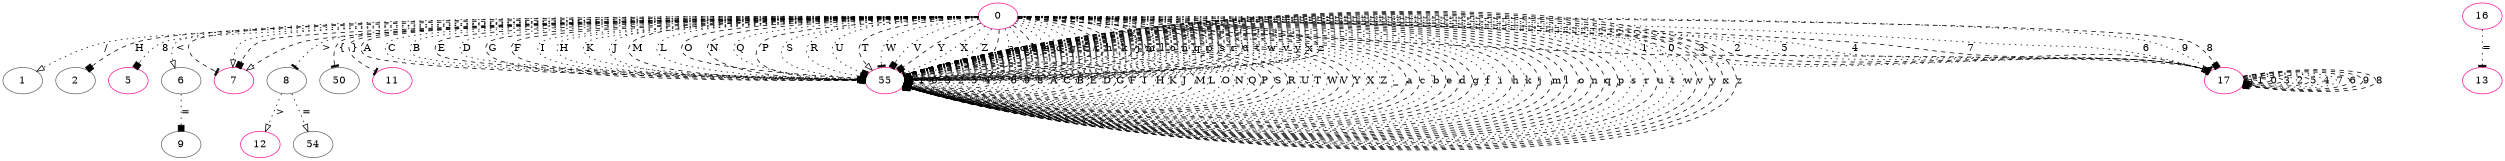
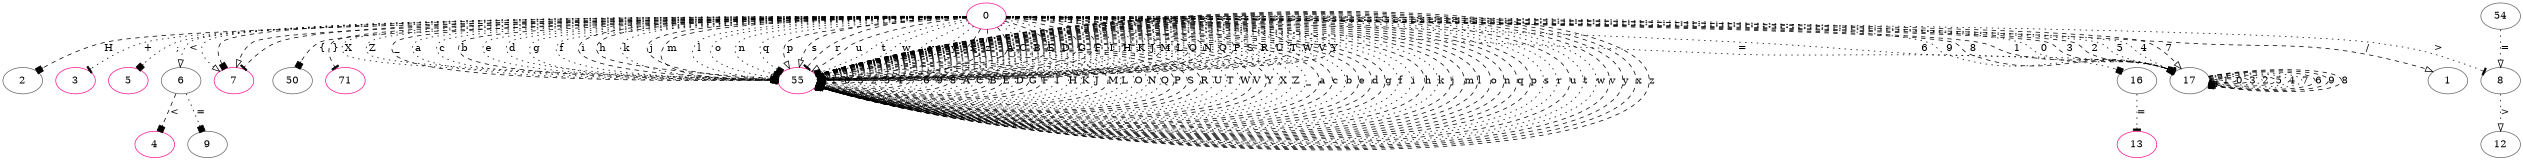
  digraph {
    node [color=deeppink]
    edge [arrowhead=box style=dotted]
    1 [color=gray40]
    0
    2 [color=gray40]
+   3
    5
    6 [color=gray40]
    7
    8 [color=gray40]
    n9 [color=gray40 label=50]
-   11
+   11 [label=71]
    n11 [label=55]
-   16
-   17
+   16 [color=gray40]
+   17 [color=gray40]
+   4
    9 [color=gray40]
-   12
+   12 [color=gray40]
    n17 [color=gray40 label=54]
    13
-   0 -> 1 [arrowhead=onormal label="/"]
+   0 -> 1 [arrowhead=onormal label="/" style=dashed]
    0 -> 2 [label=H style=dashed]
-   0 -> 5 [label=8]
+   0 -> 3 [arrowhead=tee label="+"]
+   0 -> 5 [label=";"]
    0 -> 6 [arrowhead=onormal label="<"]
    0 -> 7 [arrowhead=tee label="	" style=dashed]
    0 -> 7 [arrowhead=onormal label="\n"]
    0 -> 7 [label="\r" style=dashed]
    0 -> 7 [arrowhead=onormal label=" " style=dashed]
    0 -> 8 [arrowhead=tee label=">"]
-   0 -> n9 [arrowhead=tee label="{" style=dashed]
+   0 -> n9 [label="{" style=dashed]
    0 -> 11 [arrowhead=tee label="}" style=dashed]
    0 -> n11 [arrowhead=onormal label=A style=dashed]
    0 -> n11 [arrowhead=onormal label=C]
    0 -> n11 [arrowhead=onormal label=B]
    0 -> n11 [arrowhead=tee label=E style=dashed]
    0 -> n11 [arrowhead=onormal label=D]
    0 -> n11 [label=G style=dashed]
    0 -> n11 [arrowhead=onormal label=F style=dashed]
    0 -> n11 [label=I]
    0 -> n11 [arrowhead=tee label=H]
    0 -> n11 [label=K]
    0 -> n11 [arrowhead=onormal label=J]
    0 -> n11 [arrowhead=onormal label=M style=dashed]
    0 -> n11 [label=L]
    0 -> n11 [arrowhead=tee label=O style=dashed]
    0 -> n11 [label=N style=dashed]
    0 -> n11 [arrowhead=onormal label=Q]
    0 -> n11 [arrowhead=tee label=P style=dashed]
    0 -> n11 [arrowhead=onormal label=S]
    0 -> n11 [label=R]
    0 -> n11 [label=U]
    0 -> n11 [arrowhead=onormal label=T style=dashed]
    0 -> n11 [arrowhead=tee label=W]
    0 -> n11 [label=V]
    0 -> n11 [label=Y style=dashed]
    0 -> n11 [arrowhead=tee label=X]
    0 -> n11 [label=Z]
    0 -> n11 [arrowhead=tee label=_ style=dashed]
    0 -> n11 [label=a]
    0 -> n11 [arrowhead=onormal label=c]
    0 -> n11 [arrowhead=onormal label=b style=dashed]
    0 -> n11 [label=e]
    0 -> n11 [arrowhead=onormal label=d]
    0 -> n11 [label=g]
    0 -> n11 [label=f]
    0 -> n11 [arrowhead=tee label=i style=dashed]
    0 -> n11 [arrowhead=onormal label=h style=dashed]
    0 -> n11 [arrowhead=onormal label=k]
    0 -> n11 [label=j style=dashed]
    0 -> n11 [arrowhead=tee label=m style=dashed]
    0 -> n11 [arrowhead=tee label=l]
    0 -> n11 [arrowhead=onormal label=o]
    0 -> n11 [label=n]
    0 -> n11 [label=q]
    0 -> n11 [arrowhead=onormal label=p style=dashed]
    0 -> n11 [arrowhead=onormal label=s style=dashed]
    0 -> n11 [arrowhead=tee label=r style=dashed]
    0 -> n11 [arrowhead=onormal label=u style=dashed]
    0 -> n11 [label=t]
    0 -> n11 [arrowhead=tee label=w]
    0 -> n11 [arrowhead=onormal label=v]
    0 -> n11 [arrowhead=tee label=y]
    0 -> n11 [label=x style=dashed]
    0 -> n11 [label=z style=dashed]
+   0 -> 16 [label="="]
    0 -> 17 [arrowhead=onormal label=1 style=dashed]
    0 -> 17 [arrowhead=tee label=0]
    0 -> 17 [arrowhead=tee label=3 style=dashed]
    0 -> 17 [arrowhead=onormal label=2 style=dashed]
    0 -> 17 [label=5]
    0 -> 17 [arrowhead=onormal label=4]
    0 -> 17 [arrowhead=onormal label=7 style=dashed]
    0 -> 17 [arrowhead=tee label=6]
    0 -> 17 [arrowhead=tee label=9]
    0 -> 17 [label=8 style=dashed]
+   6 -> 4 [label="<" style=dashed]
    6 -> 9 [label="="]
    8 -> 12 [arrowhead=onormal label=">"]
-   8 -> n17 [arrowhead=onormal label="="]
+   n17 -> 8 [arrowhead=onormal label="="]
    n11 -> n11 [arrowhead=onormal label=1 style=dashed]
    n11 -> n11 [label=0 style=dashed]
    n11 -> n11 [label=3 style=dashed]
    n11 -> n11 [label=2]
    n11 -> n11 [arrowhead=onormal label=5]
    n11 -> n11 [label=4]
    n11 -> n11 [label=7 style=dashed]
    n11 -> n11 [arrowhead=onormal label=6]
    n11 -> n11 [arrowhead=tee label=9]
    n11 -> n11 [label=8 style=dashed]
    n11 -> n11 [arrowhead=onormal label=A]
    n11 -> n11 [arrowhead=onormal label=C]
    n11 -> n11 [label=B style=dashed]
    n11 -> n11 [label=E style=dashed]
    n11 -> n11 [arrowhead=onormal label=D]
    n11 -> n11 [arrowhead=tee label=G style=dashed]
    n11 -> n11 [arrowhead=tee label=F style=dashed]
    n11 -> n11 [arrowhead=tee label=I]
    n11 -> n11 [label=H]
    n11 -> n11 [arrowhead=onormal label=K]
    n11 -> n11 [arrowhead=tee label=J]
    n11 -> n11 [arrowhead=tee label=M style=dashed]
    n11 -> n11 [arrowhead=onormal label=L]
    n11 -> n11 [label=O]
    n11 -> n11 [label=N]
    n11 -> n11 [label=Q]
    n11 -> n11 [arrowhead=tee label=P style=dashed]
    n11 -> n11 [label=S style=dashed]
    n11 -> n11 [arrowhead=tee label=R style=dashed]
    n11 -> n11 [arrowhead=tee label=U]
    n11 -> n11 [label=T]
    n11 -> n11 [arrowhead=tee label=W]
    n11 -> n11 [label=V style=dashed]
    n11 -> n11 [arrowhead=onormal label=Y style=dashed]
    n11 -> n11 [arrowhead=onormal label=X]
    n11 -> n11 [label=Z]
    n11 -> n11 [label=_]
    n11 -> n11 [label=a style=dashed]
    n11 -> n11 [arrowhead=tee label=c style=dashed]
    n11 -> n11 [label=b]
    n11 -> n11 [arrowhead=onormal label=e style=dashed]
    n11 -> n11 [arrowhead=tee label=d style=dashed]
    n11 -> n11 [arrowhead=onormal label=g style=dashed]
    n11 -> n11 [label=f]
    n11 -> n11 [label=i]
    n11 -> n11 [arrowhead=tee label=h style=dashed]
    n11 -> n11 [arrowhead=onormal label=k]
    n11 -> n11 [arrowhead=tee label=j style=dashed]
    n11 -> n11 [arrowhead=tee label=m style=dashed]
    n11 -> n11 [label=l style=dashed]
    n11 -> n11 [arrowhead=onormal label=o style=dashed]
    n11 -> n11 [arrowhead=onormal label=n style=dashed]
    n11 -> n11 [label=q style=dashed]
    n11 -> n11 [label=p style=dashed]
    n11 -> n11 [label=s]
    n11 -> n11 [arrowhead=onormal label=r]
    n11 -> n11 [label=u style=dashed]
    n11 -> n11 [label=t]
    n11 -> n11 [arrowhead=tee label=w]
    n11 -> n11 [arrowhead=tee label=v style=dashed]
    n11 -> n11 [arrowhead=tee label=y style=dashed]
    n11 -> n11 [label=x style=dashed]
    n11 -> n11 [label=z style=dashed]
    16 -> 13 [arrowhead=tee label="="]
    17 -> 17 [arrowhead=onormal label=1 style=dashed]
    17 -> 17 [arrowhead=tee label=0 style=dashed]
    17 -> 17 [arrowhead=onormal label=3 style=dashed]
    17 -> 17 [label=2]
    17 -> 17 [arrowhead=tee label=5 style=dashed]
    17 -> 17 [arrowhead=tee label=4]
    17 -> 17 [arrowhead=tee label=7]
    17 -> 17 [arrowhead=onormal label=6 style=dashed]
    17 -> 17 [label=9 style=dashed]
    17 -> 17 [label=8 style=dashed]
  }
